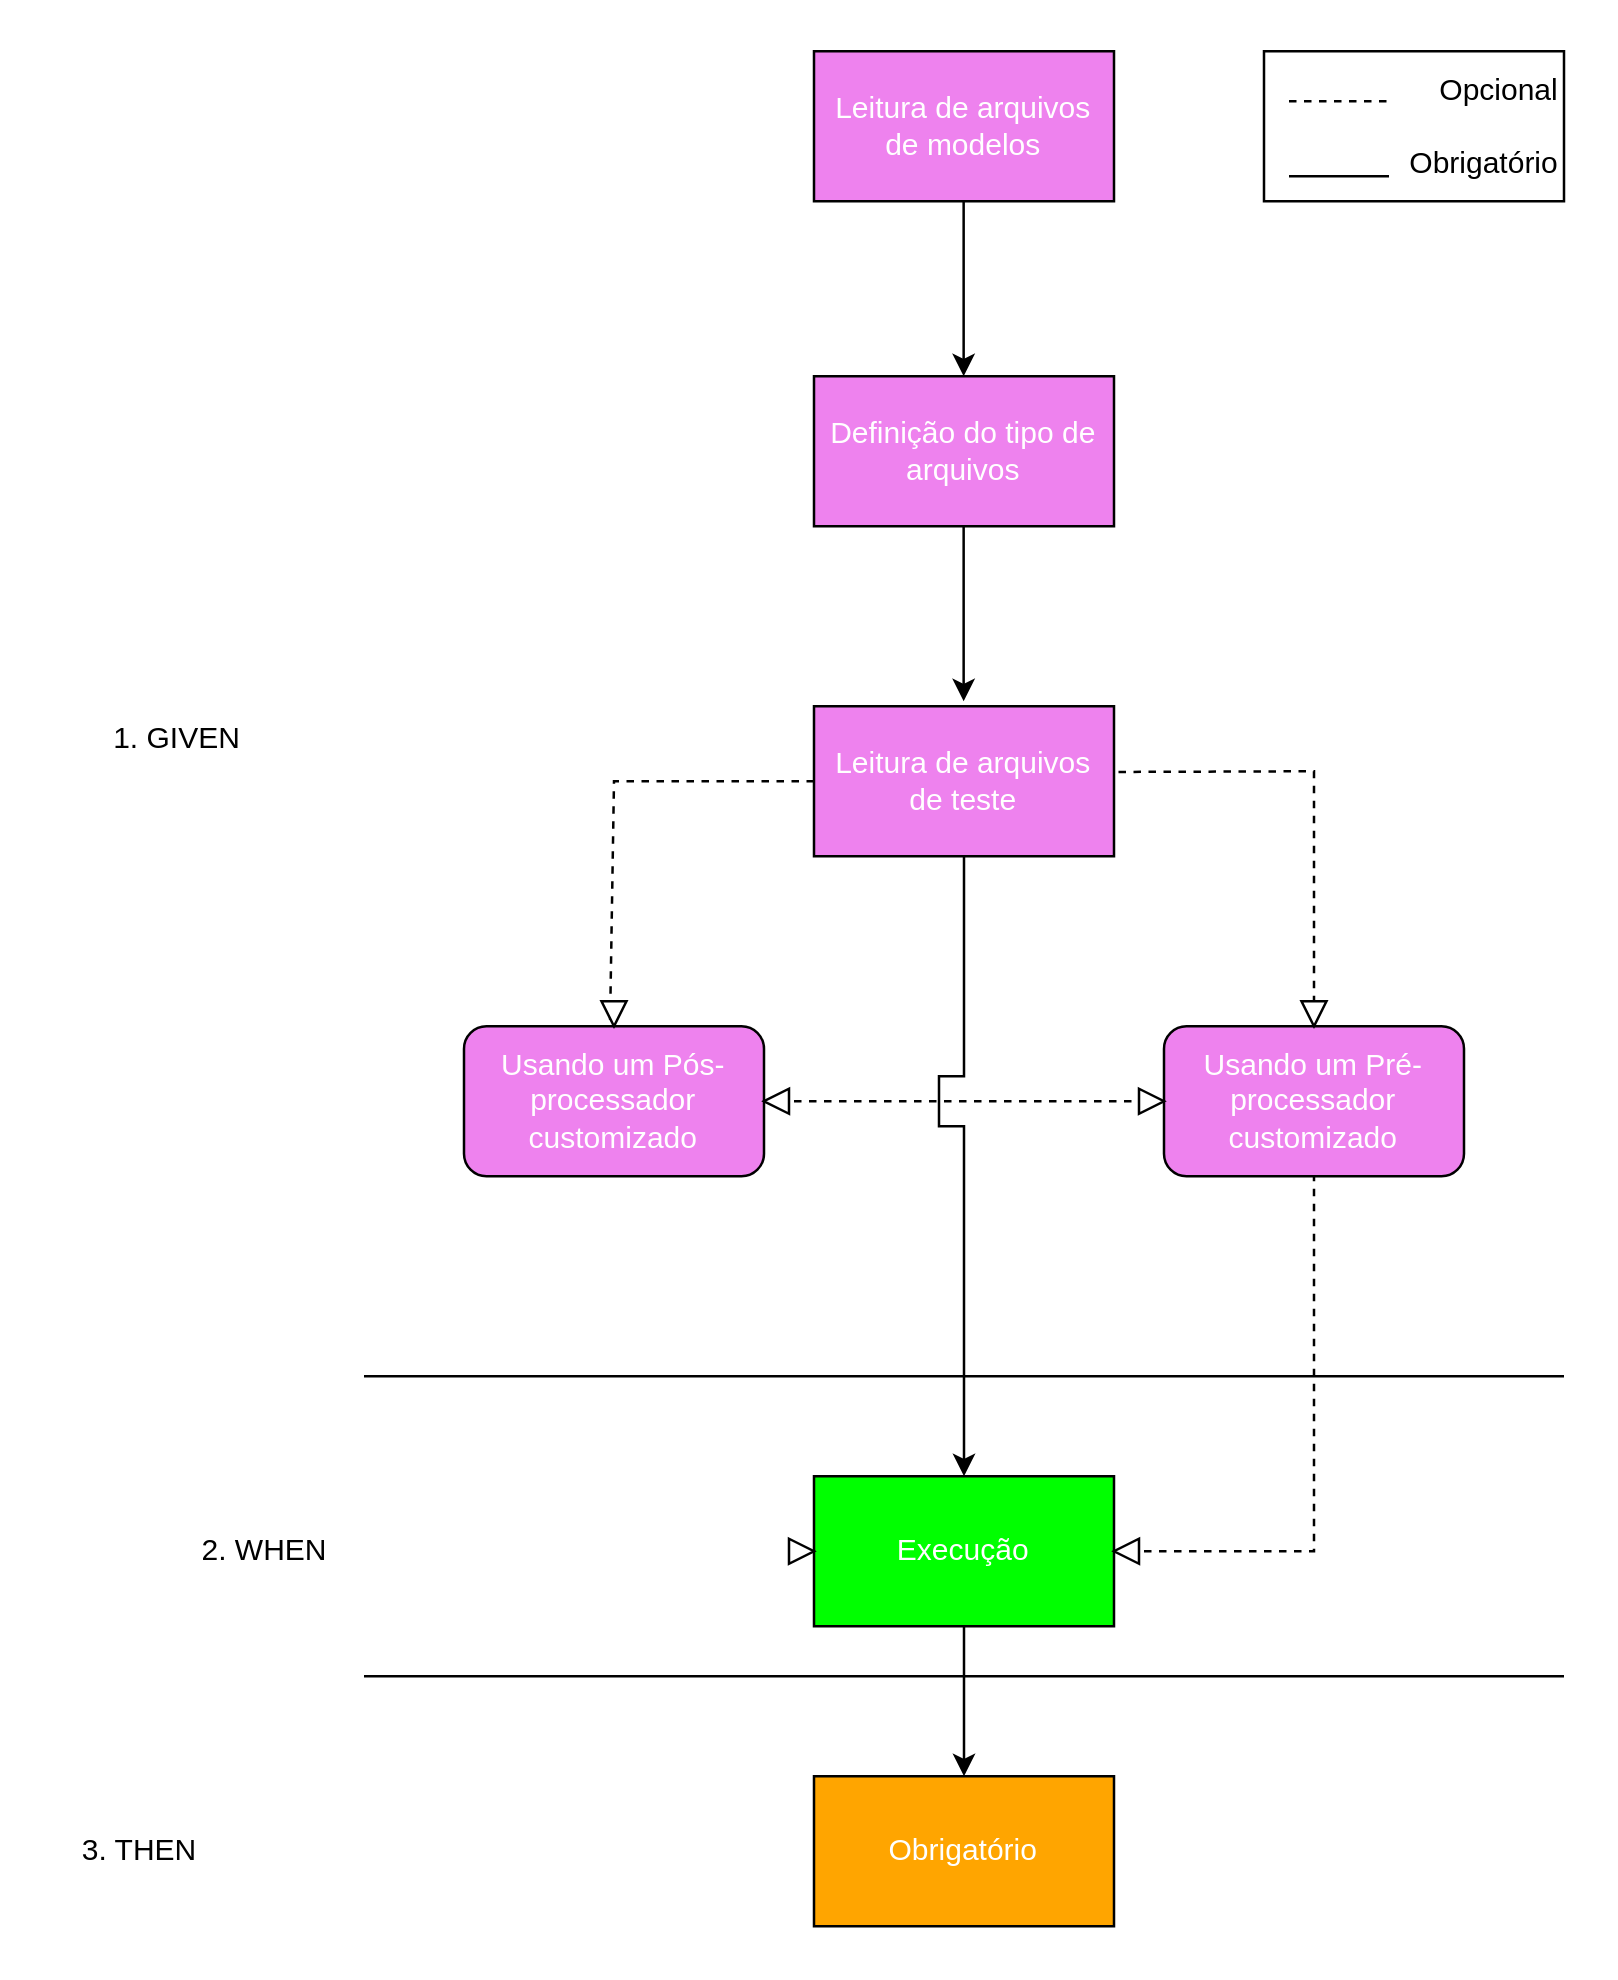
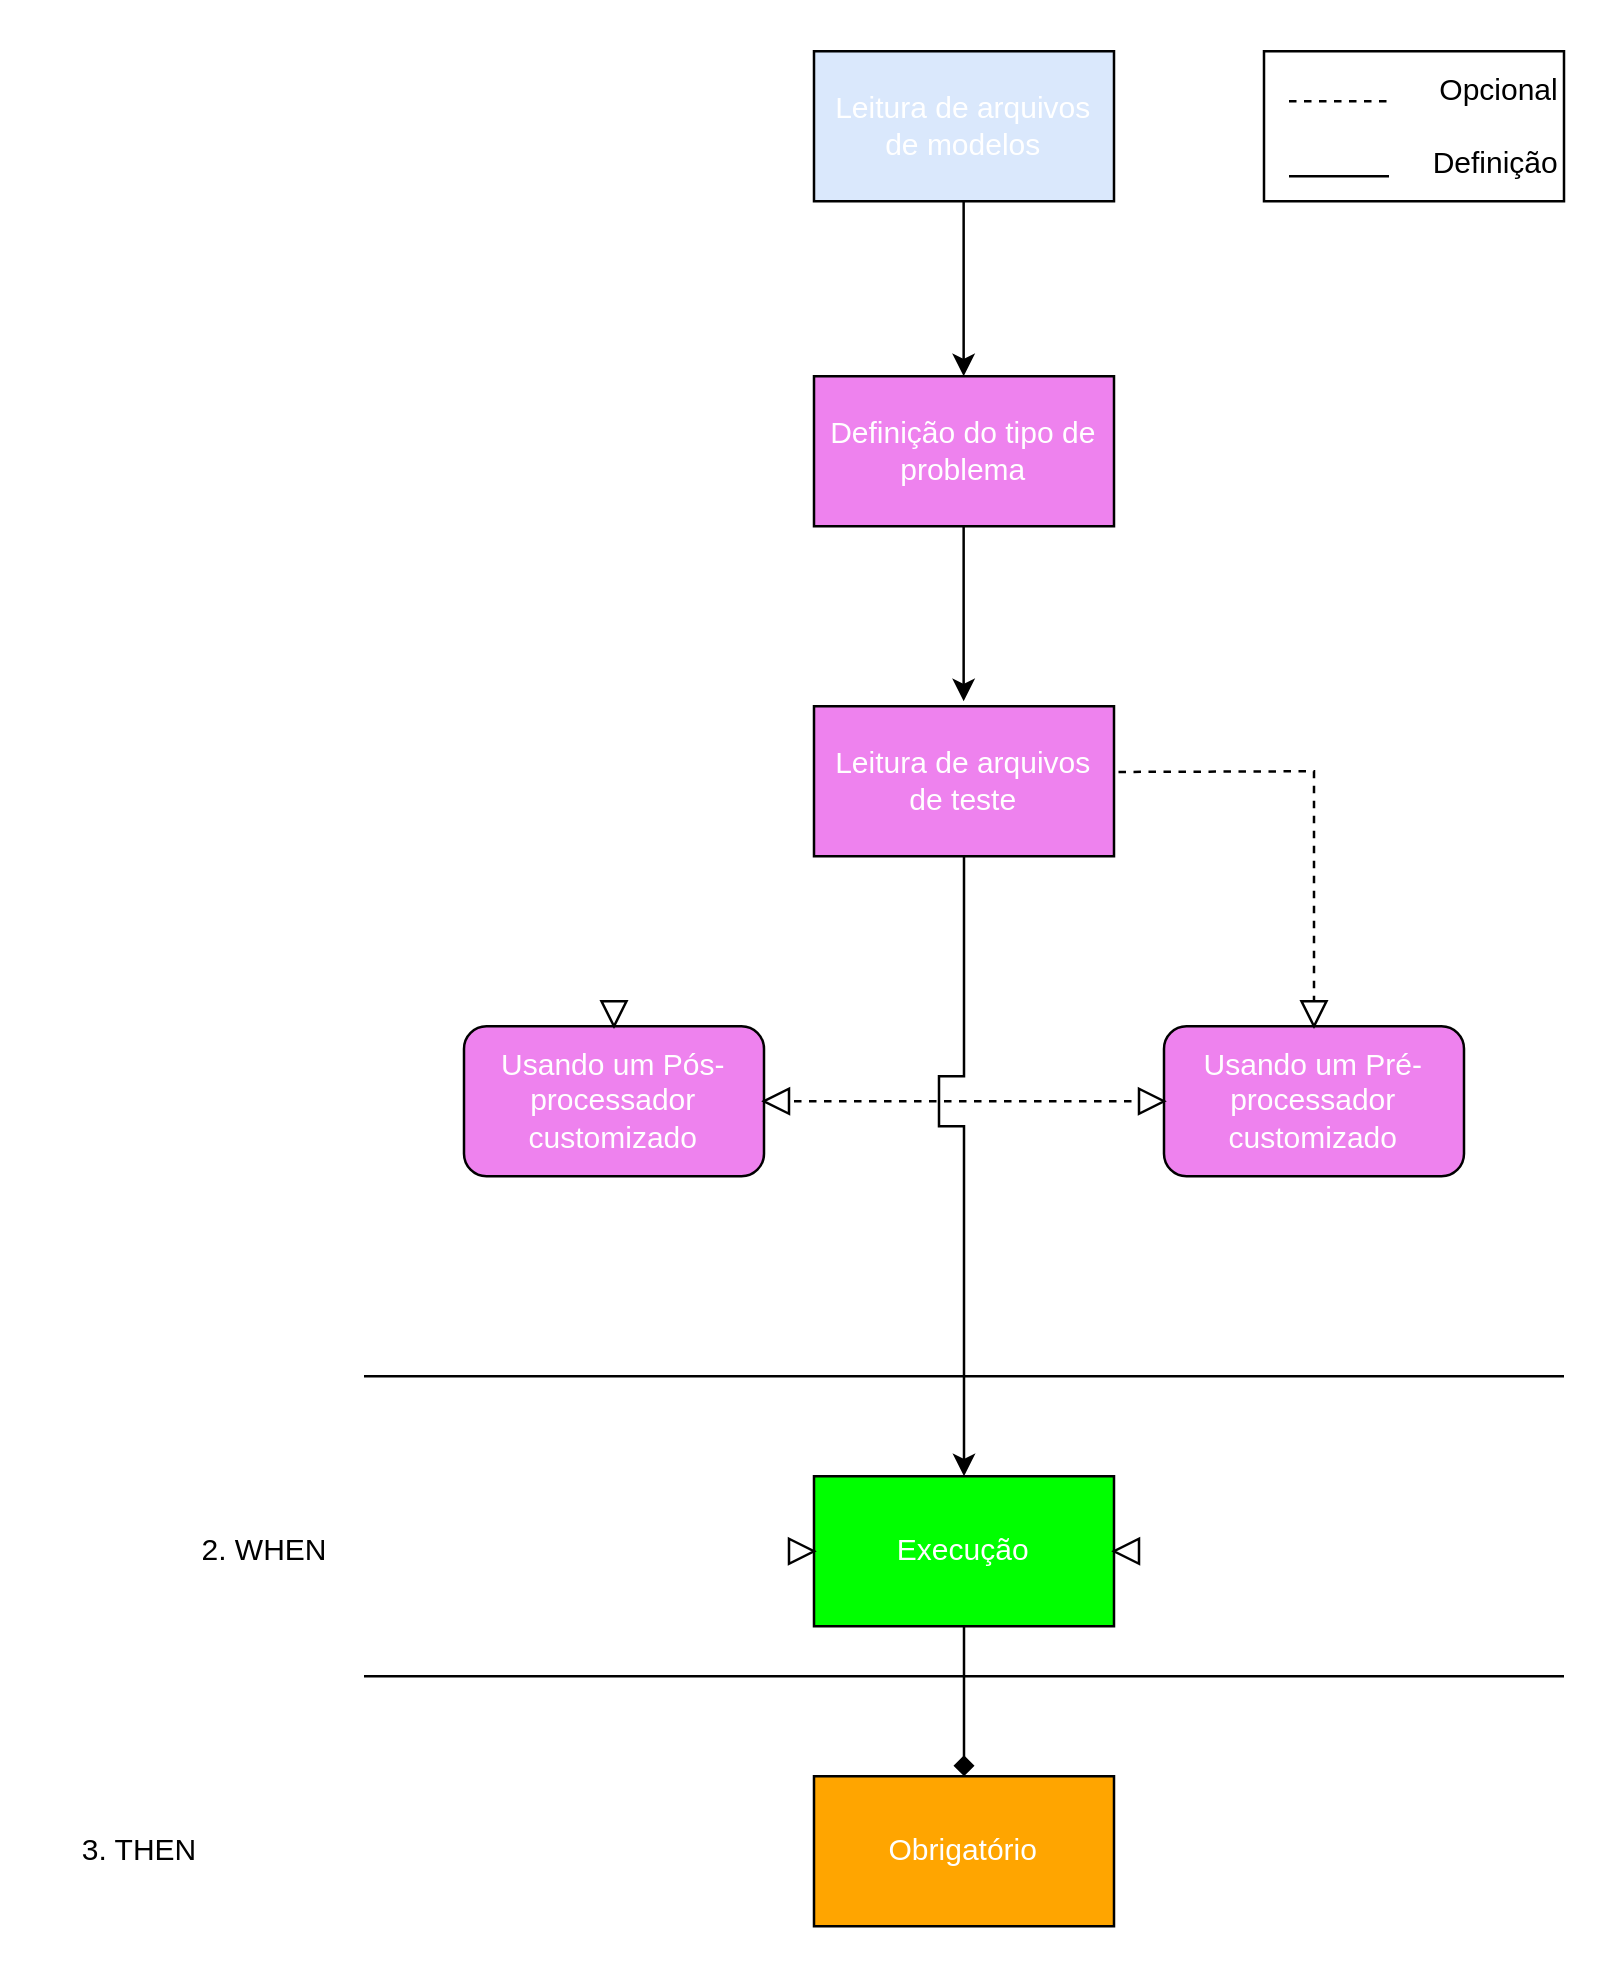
  <mxCell id="0" />
  <mxCell id="1" parent="0" />
- <mxCell id="2" value="&lt;font color=&quot;#ffffff&quot;&gt;Leitura de arquivos de modelos&lt;/font&gt;" style="rounded=0;whiteSpace=wrap;html=1;fillColor=#EE82EE;" vertex="1" parent="1"><mxGeometry x="325" y="20" width="120" height="60" as="geometry" /></mxCell>
+ <mxCell id="2" value="&lt;font color=&quot;#ffffff&quot;&gt;Leitura de arquivos de modelos&lt;/font&gt;" style="rounded=0;whiteSpace=wrap;html=1;fillColor=#dae8fc;" vertex="1" parent="1"><mxGeometry x="325" y="20" width="120" height="60" as="geometry" /></mxCell>
  <mxCell id="3" value="&lt;font color=&quot;#ffffff&quot;&gt;Leitura de arquivos de teste&lt;/font&gt;" style="rounded=0;whiteSpace=wrap;html=1;fillColor=#EE82EE;" vertex="1" parent="1"><mxGeometry x="325" y="282" width="120" height="60" as="geometry" /></mxCell>
  <mxCell id="4" value="&lt;font color=&quot;#ffffff&quot;&gt;Usando um Pós-processador customizado&lt;/font&gt;" style="whiteSpace=wrap;html=1;fillColor=#EE82EE;rounded=1;" vertex="1" parent="1"><mxGeometry x="185" y="410" width="120" height="60" as="geometry" /></mxCell>
  <mxCell id="5" value="&lt;font color=&quot;#ffffff&quot;&gt;Execução&lt;/font&gt;" style="rounded=0;whiteSpace=wrap;html=1;fillColor=#00FF00;" vertex="1" parent="1"><mxGeometry x="325" y="590" width="120" height="60" as="geometry" /></mxCell>
  <mxCell id="6" value="&lt;font color=&quot;#ffffff&quot;&gt;Obrigatório&lt;/font&gt;" style="rounded=0;whiteSpace=wrap;html=1;fillColor=#FFA500;" vertex="1" parent="1"><mxGeometry x="325" y="710" width="120" height="60" as="geometry" /></mxCell>
  <mxCell id="7" value="&lt;font color=&quot;#ffffff&quot;&gt;Usando um Pré-processador customizado&lt;/font&gt;" style="whiteSpace=wrap;html=1;fillColor=#EE82EE;rounded=1;" vertex="1" parent="1"><mxGeometry x="465" y="410" width="120" height="60" as="geometry" /></mxCell>
  <mxCell id="8" value="" style="endArrow=none;html=1;rounded=0;" edge="1" parent="1"><mxGeometry width="50" height="50" relative="1" as="geometry"><mxPoint x="625" y="670" as="sourcePoint" /><mxPoint x="145" y="670" as="targetPoint" /></mxGeometry></mxCell>
  <mxCell id="9" value="" style="endArrow=none;html=1;rounded=0;" edge="1" parent="1"><mxGeometry width="50" height="50" relative="1" as="geometry"><mxPoint x="625" y="550" as="sourcePoint" /><mxPoint x="145" y="550" as="targetPoint" /></mxGeometry></mxCell>
- <mxCell id="10" value="1. GIVEN" style="text;html=1;align=center;verticalAlign=middle;resizable=0;points=[];autosize=1;strokeColor=none;fillColor=none;" vertex="1" parent="1"><mxGeometry x="35" y="280" width="70" height="30" as="geometry" /></mxCell>
  <mxCell id="11" value="2. WHEN" style="text;html=1;align=center;verticalAlign=middle;resizable=0;points=[];autosize=1;strokeColor=none;fillColor=none;" vertex="1" parent="1"><mxGeometry x="70" y="605" width="70" height="30" as="geometry" /></mxCell>
  <mxCell id="12" value="3. THEN" style="text;html=1;align=center;verticalAlign=middle;resizable=0;points=[];autosize=1;strokeColor=none;fillColor=none;" vertex="1" parent="1"><mxGeometry x="20" y="725" width="70" height="30" as="geometry" /></mxCell>
  <mxCell id="13" value="" style="endArrow=block;dashed=1;html=1;rounded=0;exitX=1.015;exitY=0.438;exitDx=0;exitDy=0;exitPerimeter=0;entryX=0.5;entryY=0;entryDx=0;entryDy=0;" edge="1" parent="1" source="3" target="7"><mxGeometry width="50" height="50" relative="1" as="geometry"><mxPoint x="775" y="232" as="sourcePoint" /><mxPoint x="825" y="182" as="targetPoint" /><Array as="points"><mxPoint x="525" y="308" /></Array></mxGeometry></mxCell>
- <mxCell id="14" value="" style="endArrow=none;dashed=1;html=1;rounded=0;exitX=0;exitY=0.5;exitDx=0;exitDy=0;entryX=0.487;entryY=-0.044;entryDx=0;entryDy=0;entryPerimeter=0;" edge="1" parent="1" source="3" target="4"><mxGeometry width="50" height="50" relative="1" as="geometry"><mxPoint x="540" y="272" as="sourcePoint" /><mxPoint x="385" y="418" as="targetPoint" /><Array as="points"><mxPoint x="245" y="312" /></Array></mxGeometry></mxCell>
- <mxCell id="15" value="" style="endArrow=none;dashed=1;html=1;rounded=0;entryX=0.5;entryY=1;entryDx=0;entryDy=0;exitX=1;exitY=0.5;exitDx=0;exitDy=0;" edge="1" parent="1" source="5" target="7"><mxGeometry width="50" height="50" relative="1" as="geometry"><mxPoint x="675" y="202" as="sourcePoint" /><mxPoint x="725" y="152" as="targetPoint" /><Array as="points"><mxPoint x="525" y="620" /></Array></mxGeometry></mxCell>
- <mxCell id="16" value="" style="endArrow=classic;html=1;rounded=0;exitX=0.5;exitY=1;exitDx=0;exitDy=0;entryX=0.5;entryY=0;entryDx=0;entryDy=0;" edge="1" parent="1" source="5" target="6"><mxGeometry width="50" height="50" relative="1" as="geometry"><mxPoint x="925" y="181.86" as="sourcePoint" /><mxPoint x="965" y="181.86" as="targetPoint" /></mxGeometry></mxCell>
- <mxCell id="17" value="Opcional&lt;div&gt;&lt;br&gt;&lt;div&gt;Obrigatório&lt;/div&gt;&lt;/div&gt;" style="rounded=0;whiteSpace=wrap;html=1;align=right;" vertex="1" parent="1"><mxGeometry x="505" y="20" width="120" height="60" as="geometry" /></mxCell>
+ <mxCell id="16" value="" style="endArrow=diamond;html=1;rounded=0;exitX=0.5;exitY=1;exitDx=0;exitDy=0;entryX=0.5;entryY=0;entryDx=0;entryDy=0;" edge="1" parent="1" source="5" target="6"><mxGeometry width="50" height="50" relative="1" as="geometry"><mxPoint x="925" y="181.86" as="sourcePoint" /><mxPoint x="965" y="181.86" as="targetPoint" /></mxGeometry></mxCell>
+ <mxCell id="17" value="Opcional&lt;div&gt;&lt;br&gt;&lt;div&gt;Definição&lt;/div&gt;&lt;/div&gt;" style="rounded=0;whiteSpace=wrap;html=1;align=right;" vertex="1" parent="1"><mxGeometry x="505" y="20" width="120" height="60" as="geometry" /></mxCell>
  <mxCell id="18" value="" style="endArrow=none;dashed=1;html=1;rounded=0;" edge="1" parent="1"><mxGeometry width="50" height="50" relative="1" as="geometry"><mxPoint x="515" y="40" as="sourcePoint" /><mxPoint x="555" y="40" as="targetPoint" /></mxGeometry></mxCell>
  <mxCell id="19" value="" style="endArrow=none;html=1;rounded=0;" edge="1" parent="1"><mxGeometry width="50" height="50" relative="1" as="geometry"><mxPoint x="515" y="70" as="sourcePoint" /><mxPoint x="555" y="70" as="targetPoint" /></mxGeometry></mxCell>
  <mxCell id="20" value="" style="endArrow=none;dashed=1;html=1;rounded=0;exitX=0;exitY=0;exitDx=5;exitDy=0;entryX=0;entryY=0.5;entryDx=0;entryDy=0;exitPerimeter=0;" edge="1" parent="1" source="28" target="7"><mxGeometry width="50" height="50" relative="1" as="geometry"><mxPoint x="565" y="480" as="sourcePoint" /><mxPoint x="615" y="430" as="targetPoint" /></mxGeometry></mxCell>
  <mxCell id="21" value="" style="endArrow=classic;html=1;rounded=0;exitX=0.5;exitY=1;exitDx=0;exitDy=0;entryX=0.5;entryY=0;entryDx=0;entryDy=0;" edge="1" parent="1"><mxGeometry width="50" height="50" relative="1" as="geometry"><mxPoint x="385" y="342" as="sourcePoint" /><mxPoint x="385" y="590" as="targetPoint" /><Array as="points"><mxPoint x="385" y="430" /><mxPoint x="375" y="430" /><mxPoint x="375" y="450" /><mxPoint x="385" y="450" /></Array></mxGeometry></mxCell>
- <mxCell id="22" value="&lt;font color=&quot;#ffffff&quot;&gt;Definição do tipo de arquivos&lt;/font&gt;" style="rounded=0;whiteSpace=wrap;html=1;fillColor=#EE82EE;" vertex="1" parent="1"><mxGeometry x="325" y="150" width="120" height="60" as="geometry" /></mxCell>
+ <mxCell id="22" value="&lt;font color=&quot;#ffffff&quot;&gt;Definição do tipo de problema&lt;/font&gt;" style="rounded=0;whiteSpace=wrap;html=1;fillColor=#EE82EE;" vertex="1" parent="1"><mxGeometry x="325" y="150" width="120" height="60" as="geometry" /></mxCell>
  <mxCell id="23" value="" style="endArrow=classic;html=1;rounded=0;exitX=0.5;exitY=1;exitDx=0;exitDy=0;entryX=0.5;entryY=0;entryDx=0;entryDy=0;" edge="1" parent="1"><mxGeometry width="50" height="50" relative="1" as="geometry"><mxPoint x="384.86" y="210" as="sourcePoint" /><mxPoint x="384.86" y="280" as="targetPoint" /></mxGeometry></mxCell>
  <mxCell id="24" value="" style="endArrow=classic;html=1;rounded=0;exitX=0.5;exitY=1;exitDx=0;exitDy=0;entryX=0.5;entryY=0;entryDx=0;entryDy=0;" edge="1" parent="1"><mxGeometry width="50" height="50" relative="1" as="geometry"><mxPoint x="384.86" y="80" as="sourcePoint" /><mxPoint x="384.86" y="150" as="targetPoint" /></mxGeometry></mxCell>
  <mxCell id="25" value="" style="verticalLabelPosition=bottom;verticalAlign=top;html=1;shape=mxgraph.basic.acute_triangle;dx=0.5;direction=west;" vertex="1" parent="1"><mxGeometry x="240" y="400" width="10" height="10" as="geometry" /></mxCell>
  <mxCell id="26" value="" style="verticalLabelPosition=bottom;verticalAlign=top;html=1;shape=mxgraph.basic.acute_triangle;dx=0.5;direction=west;" vertex="1" parent="1"><mxGeometry x="520" y="400" width="10" height="10" as="geometry" /></mxCell>
  <mxCell id="27" value="" style="verticalLabelPosition=bottom;verticalAlign=top;html=1;shape=mxgraph.basic.acute_triangle;dx=0.5;direction=south;" vertex="1" parent="1"><mxGeometry x="455" y="435" width="10" height="10" as="geometry" /></mxCell>
  <mxCell id="28" value="" style="verticalLabelPosition=bottom;verticalAlign=top;html=1;shape=mxgraph.basic.acute_triangle;dx=0.5;direction=north;" vertex="1" parent="1"><mxGeometry x="305" y="435" width="10" height="10" as="geometry" /></mxCell>
  <mxCell id="29" value="" style="verticalLabelPosition=bottom;verticalAlign=top;html=1;shape=mxgraph.basic.acute_triangle;dx=0.5;direction=south;" vertex="1" parent="1"><mxGeometry x="315" y="615" width="10" height="10" as="geometry" /></mxCell>
  <mxCell id="30" value="" style="verticalLabelPosition=bottom;verticalAlign=top;html=1;shape=mxgraph.basic.acute_triangle;dx=0.5;direction=north;" vertex="1" parent="1"><mxGeometry x="445" y="615" width="10" height="10" as="geometry" /></mxCell>
